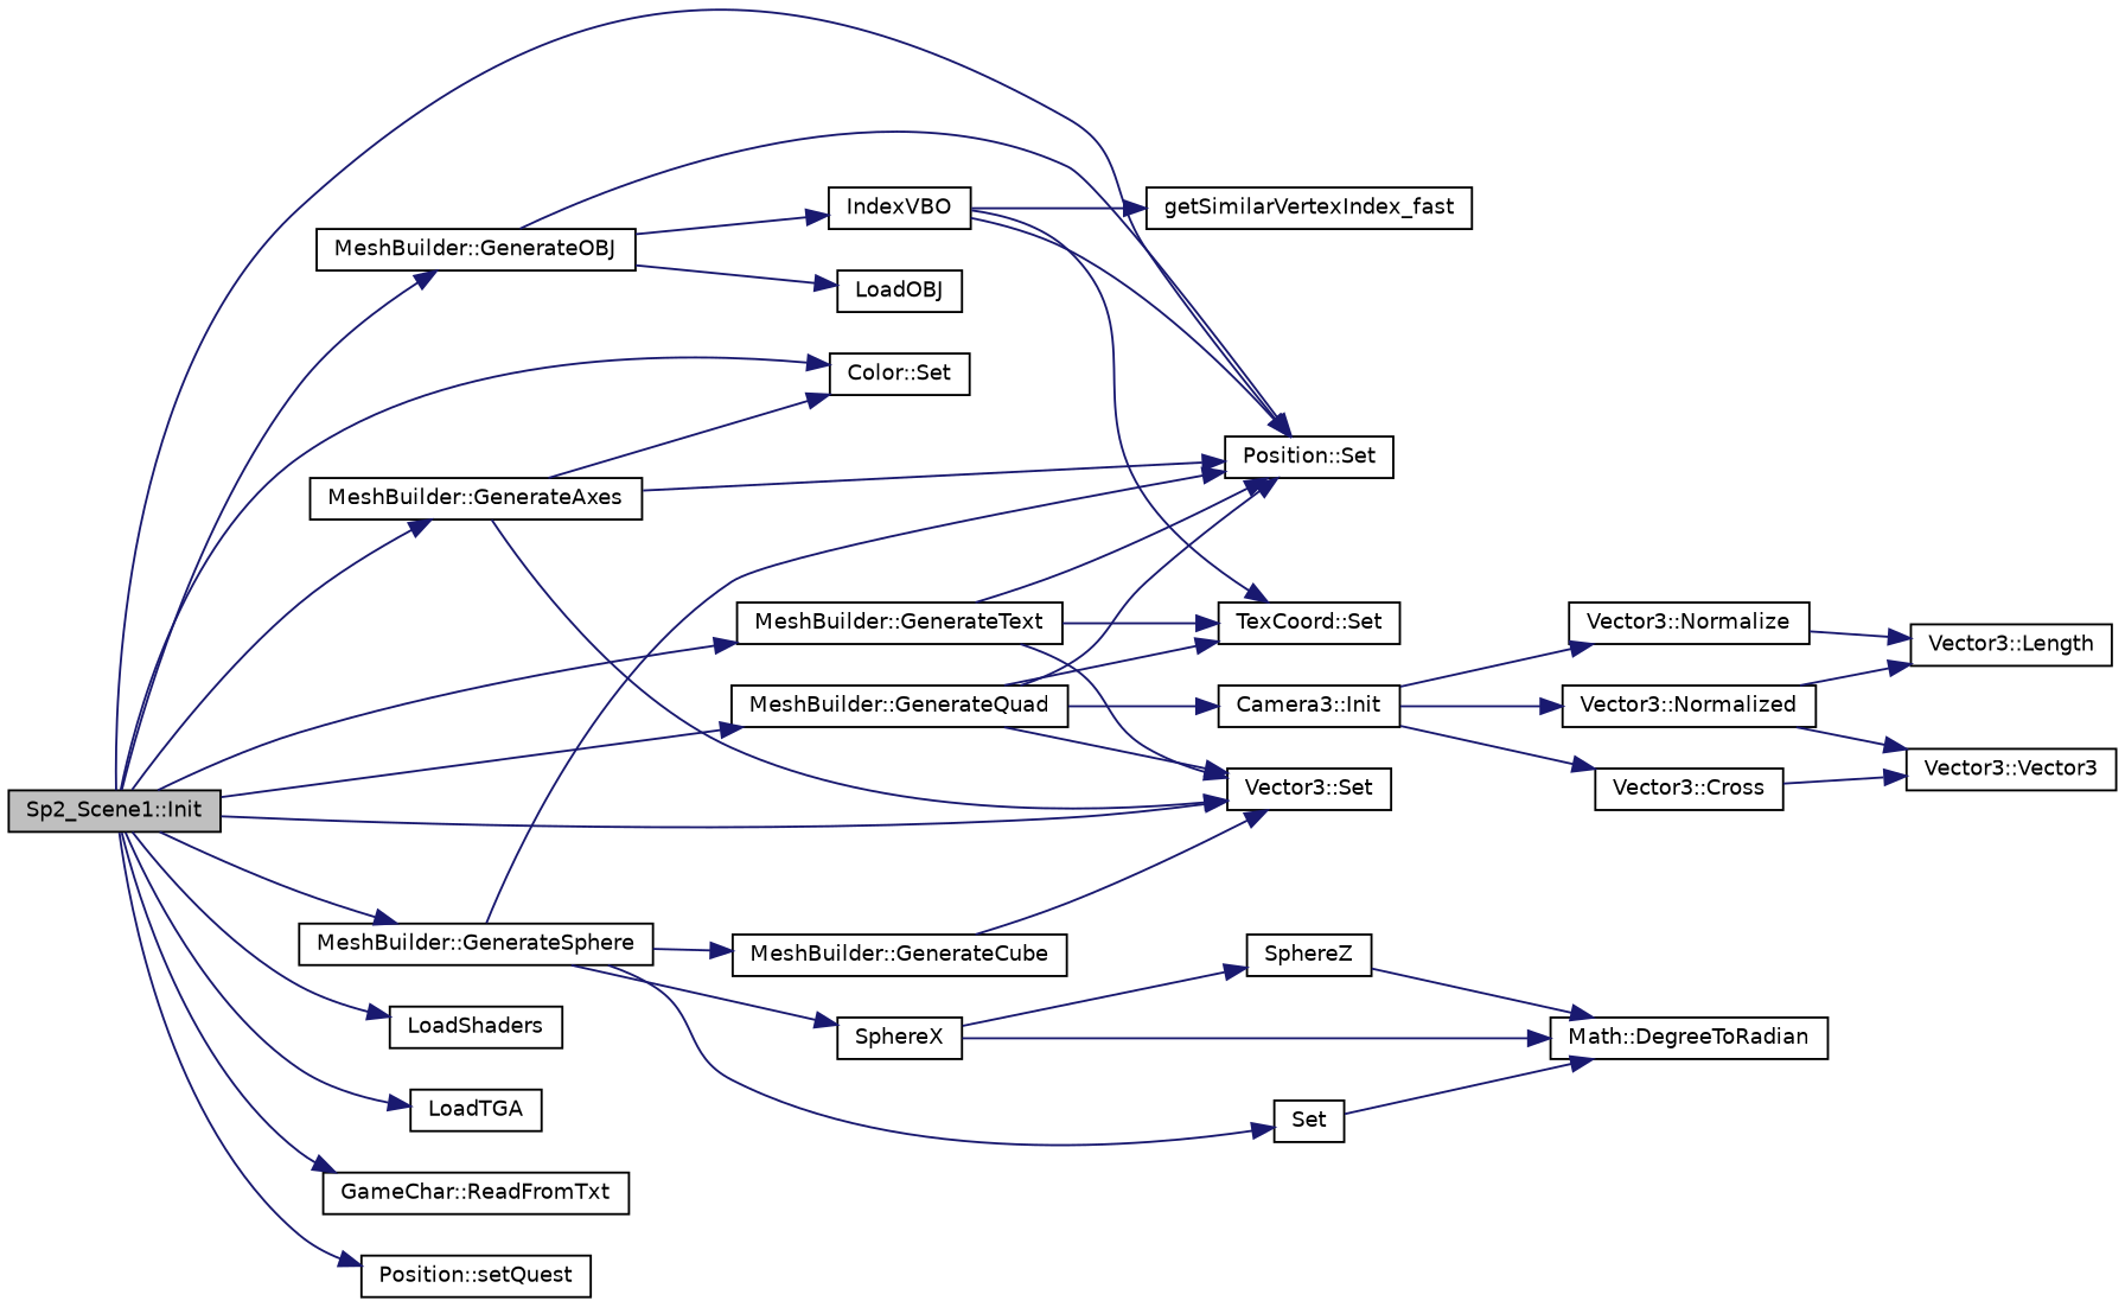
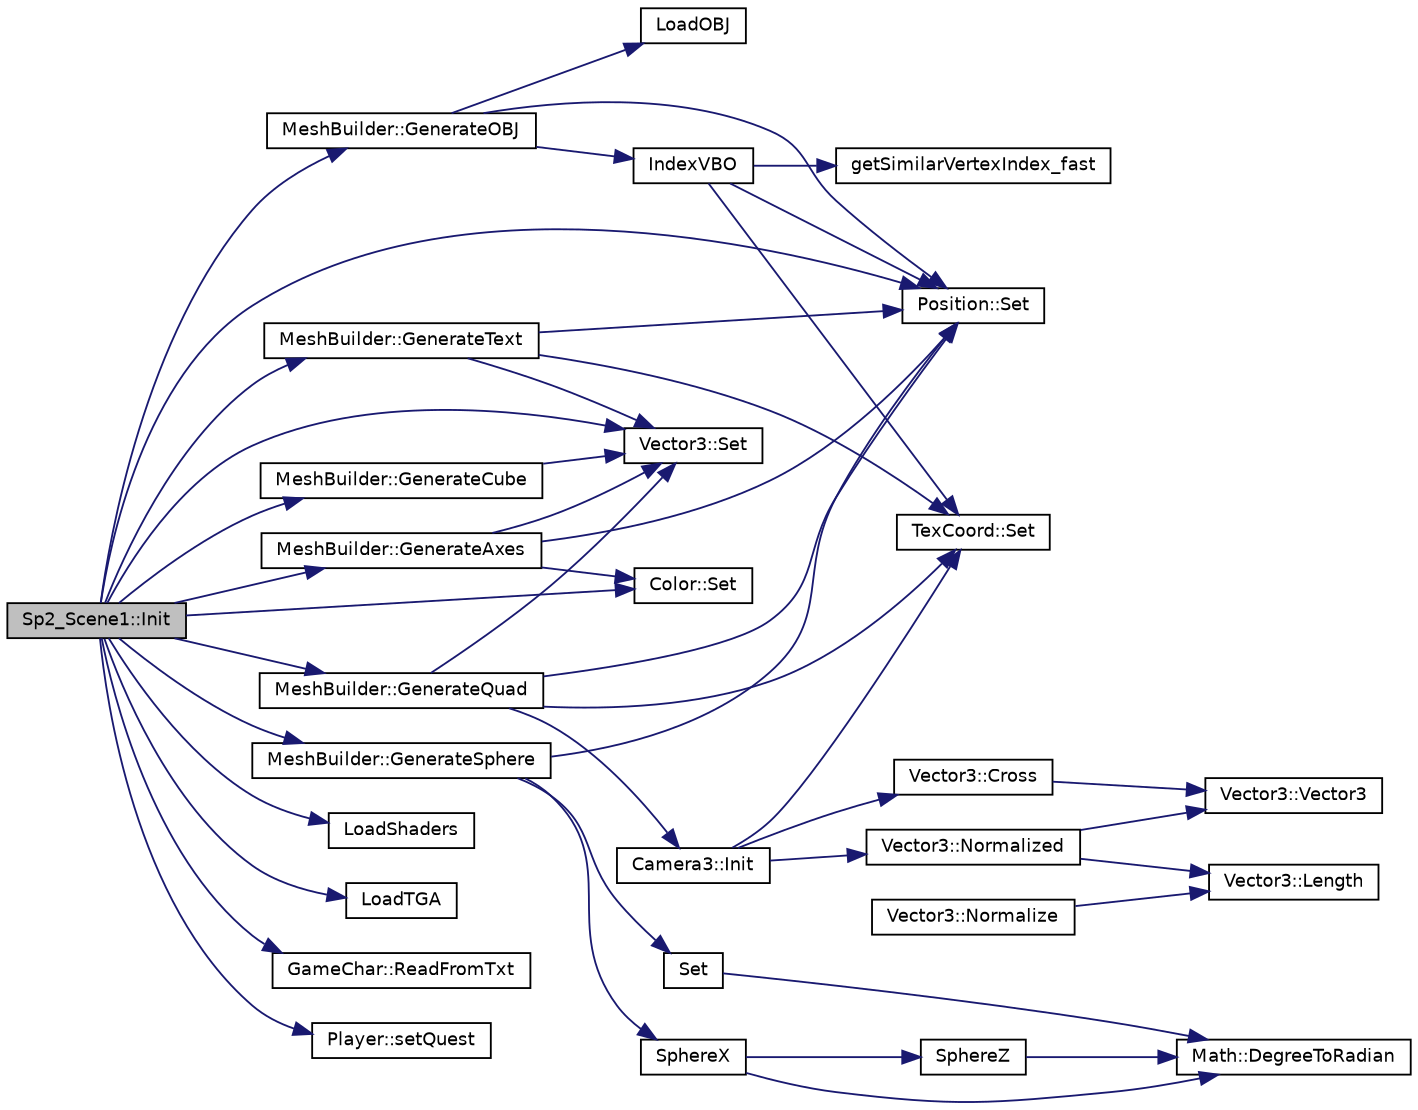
  digraph {
    rankdir=LR
    node [color=black fontname=Helvetica fontsize=10 shape=record]
    edge [color=midnightblue fontname=Helvetica fontsize=10 labelfontname=Helvetica labelfontsize=10 style=solid]
    n1 [fillcolor=grey75 fontcolor=black height=0.2 label="Sp2_Scene1::Init" style=filled width=0.4]
    n2 [height=0.2 label="MeshBuilder::GenerateAxes" width=0.4]
    n3 [height=0.2 label="Position::Set" width=0.4]
    n4 [height=0.2 label="Vector3::Set" width=0.4]
    n5 [height=0.2 label="Color::Set" width=0.4]
    n6 [height=0.2 label="MeshBuilder::GenerateCube" width=0.4]
    n7 [height=0.2 label="MeshBuilder::GenerateOBJ" width=0.4]
    n8 [height=0.2 label="MeshBuilder::GenerateQuad" width=0.4]
    n9 [height=0.2 label="MeshBuilder::GenerateSphere" width=0.4]
    n10 [height=0.2 label="MeshBuilder::GenerateText" width=0.4]
    n11 [height=0.2 label=LoadShaders width=0.4]
    n12 [height=0.2 label=LoadTGA width=0.4]
    n13 [height=0.2 label="GameChar::ReadFromTxt" width=0.4]
-   n14 [height=0.2 label="Position::setQuest" width=0.4]
+   n14 [height=0.2 label="Player::setQuest" width=0.4]
    n15 [height=0.2 label="Math::DegreeToRadian" width=0.4]
    n16 [height=0.2 label=IndexVBO width=0.4]
    n17 [height=0.2 label=LoadOBJ width=0.4]
    n18 [height=0.2 label="Camera3::Init" width=0.4]
    n19 [height=0.2 label="TexCoord::Set" width=0.4]
    n20 [height=0.2 label=SphereX width=0.4]
    n21 [height=0.2 label=Set width=0.4]
    n22 [height=0.2 label="Vector3::Cross" width=0.4]
    n23 [height=0.2 label="Vector3::Normalize" width=0.4]
    n24 [height=0.2 label="Vector3::Normalized" width=0.4]
    n25 [height=0.2 label=getSimilarVertexIndex_fast width=0.4]
    n26 [height=0.2 label=SphereZ width=0.4]
    n27 [height=0.2 label="Vector3::Vector3" width=0.4]
    n28 [height=0.2 label="Vector3::Length" width=0.4]
    n1 -> n2
    n1 -> n3
    n1 -> n4
    n1 -> n5
-   n9 -> n6
+   n1 -> n6
    n1 -> n7
    n1 -> n8
    n1 -> n9
    n1 -> n10
    n1 -> n11
    n1 -> n12
    n1 -> n13
    n1 -> n14
    n2 -> n3
    n2 -> n4
    n2 -> n5
    n6 -> n4
    n7 -> n3
    n7 -> n16
    n7 -> n17
    n8 -> n3
    n8 -> n4
    n8 -> n18
    n8 -> n19
    n9 -> n3
    n9 -> n20
    n9 -> n21
    n10 -> n3
    n10 -> n4
    n10 -> n19
    n16 -> n3
    n16 -> n19
    n16 -> n25
    n18 -> n22
-   n18 -> n23
+   n18 -> n19
    n18 -> n24
    n20 -> n15
    n20 -> n26
    n21 -> n15
    n22 -> n27
    n23 -> n28
    n24 -> n27
    n24 -> n28
    n26 -> n15
  }
